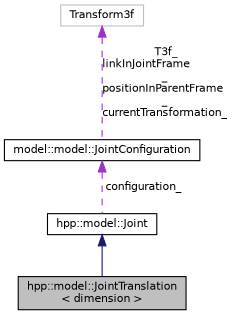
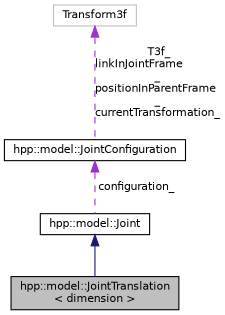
  digraph {
    node [color=black fillcolor=white fontname=Helvetica fontsize=10 shape=record style=filled]
    edge [color=darkorchid3 dir=back fontname=Helvetica fontsize=10 labelfontname=Helvetica labelfontsize=10 style=dashed]
    n1 [fillcolor=grey75 fontcolor=black height=0.2 label="hpp::model::JointTranslation\l\< dimension \>" width=0.4]
    n2 [height=0.2 label="hpp::model::Joint" width=0.4]
-   n3 [height=0.2 label="model::model::JointConfiguration" width=0.4]
+   n3 [height=0.2 label="hpp::model::JointConfiguration" width=0.4]
    n4 [color=grey75 height=0.2 label=Transform3f width=0.4]
    n2 -> n1 [color=midnightblue style=solid]
    n3 -> n2 [label=" configuration_"]
    n4 -> n3 [label=" T3f_\nlinkInJointFrame\l_\npositionInParentFrame\l_\ncurrentTransformation_"]
  }
